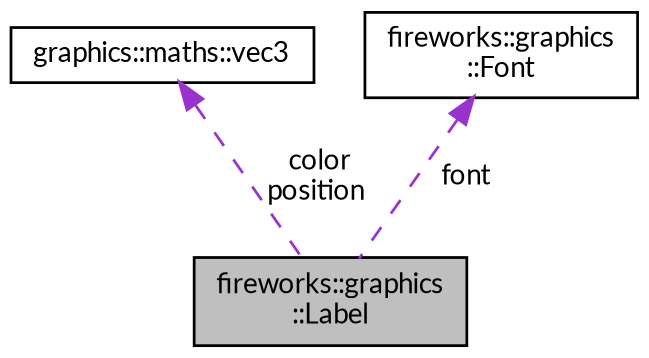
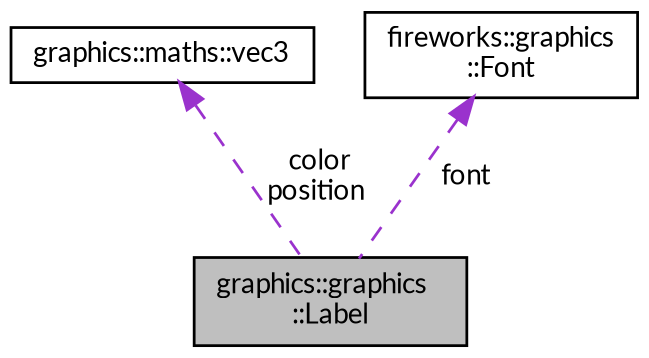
  digraph {
    fontname=Lato
    node [color=black fillcolor=white fontname=Lato fontsize=10 shape=record style=filled]
    edge [color=darkorchid3 dir=back fontname=Lato fontsize=10 labelfontname=Helvetica labelfontsize=10 style=dashed]
-   n1 [fillcolor=grey75 fontcolor=black height=0.2 label="fireworks::graphics\l::Label" width=0.4]
+   n1 [fillcolor=grey75 fontcolor=black height=0.2 label="graphics::graphics\l::Label" width=0.4]
    n2 [height=0.2 label="graphics::maths::vec3" width=0.4]
    n3 [height=0.2 label="fireworks::graphics\l::Font" width=0.4]
    n2 -> n1 [label=" color\nposition"]
    n3 -> n1 [label=" font"]
  }
